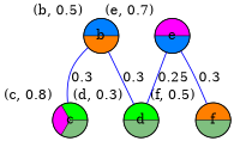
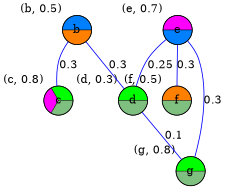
  graph {
    node [fillcolor=":#00ff00;0.5:#7fbf7f;0.5" shape=circle style=wedged]
    edge [color=blue]
    b [fillcolor=":#007fff;0.5:#ff7f00;0.5" xlabel="(b, 0.5)"]
    c [fillcolor=":#00ff00;0.333:#ff00ff;0.333:#7fbf7f;0.333" xlabel="(c, 0.8)"]
    d [xlabel="(d, 0.3)"]
    f [fillcolor=":#ff7f00;0.5:#7fbf7f;0.5" xlabel="(f, 0.5)"]
+   g [xlabel="(g, 0.8)"]
    e [fillcolor=":#ff00ff;0.5:#007fff;0.5" xlabel="(e, 0.7)"]
    b -- c [label=0.3]
    b -- d [label=0.3]
+   d -- g [label=0.1]
    e -- d [label=0.25]
    e -- f [label=0.3]
+   e -- g [label=0.3]
  }
